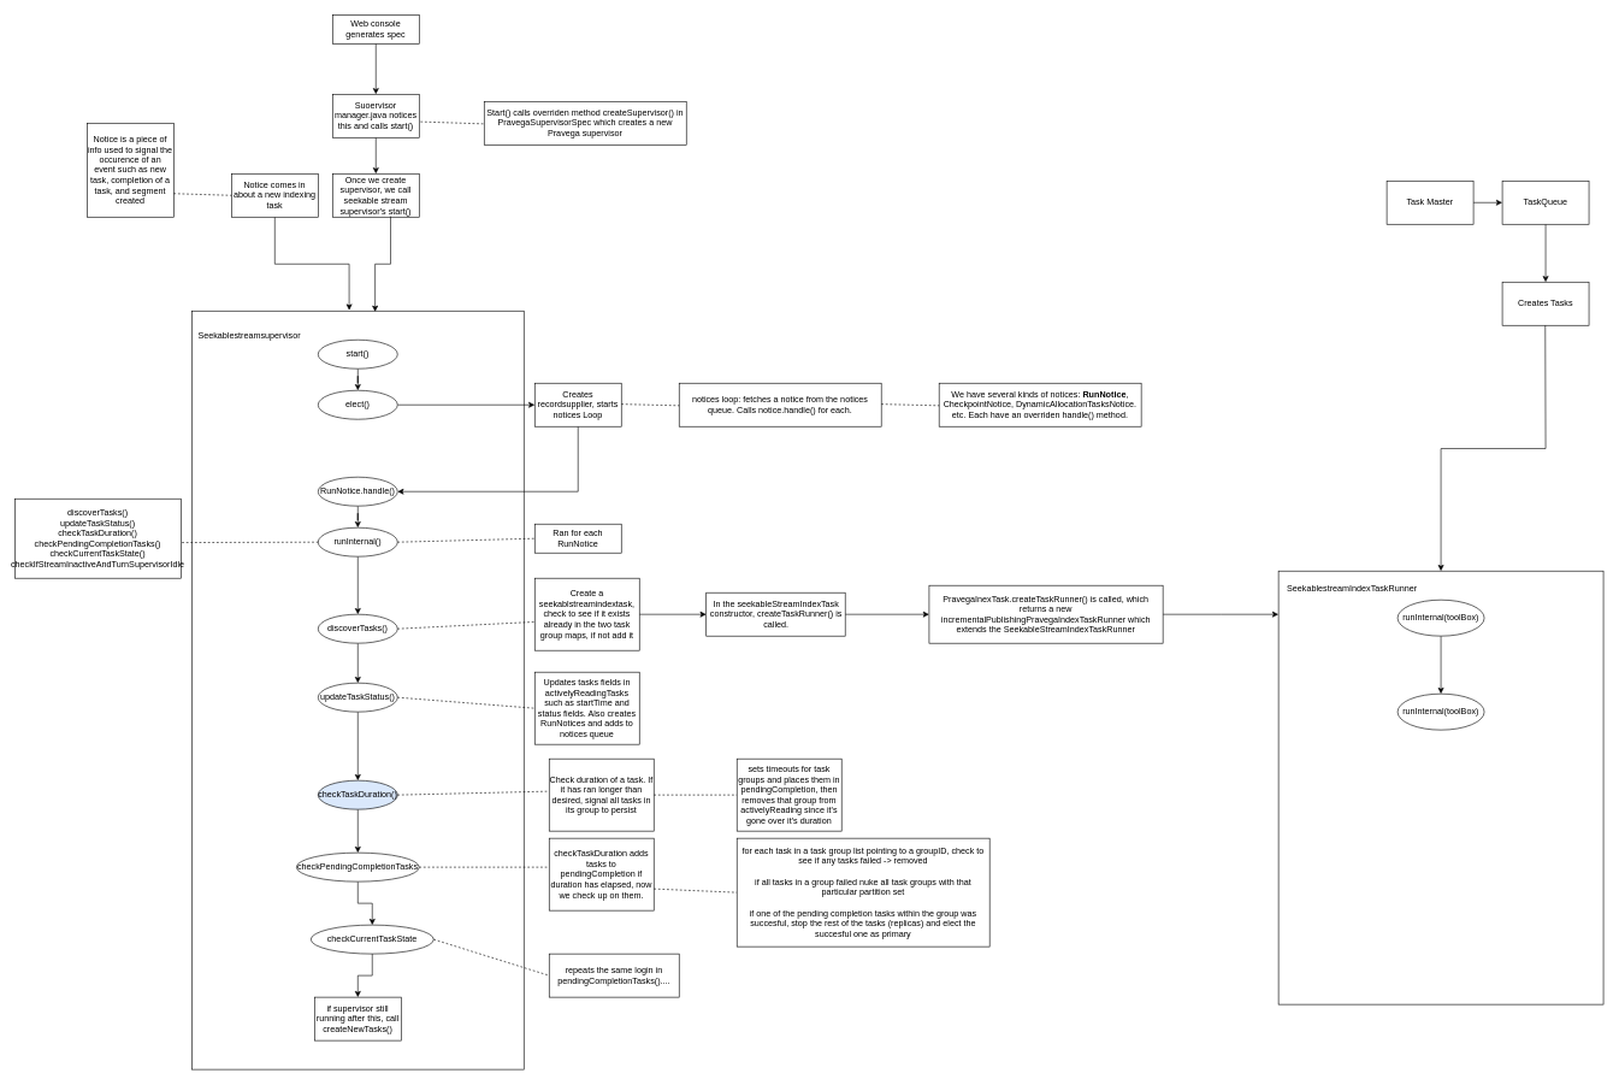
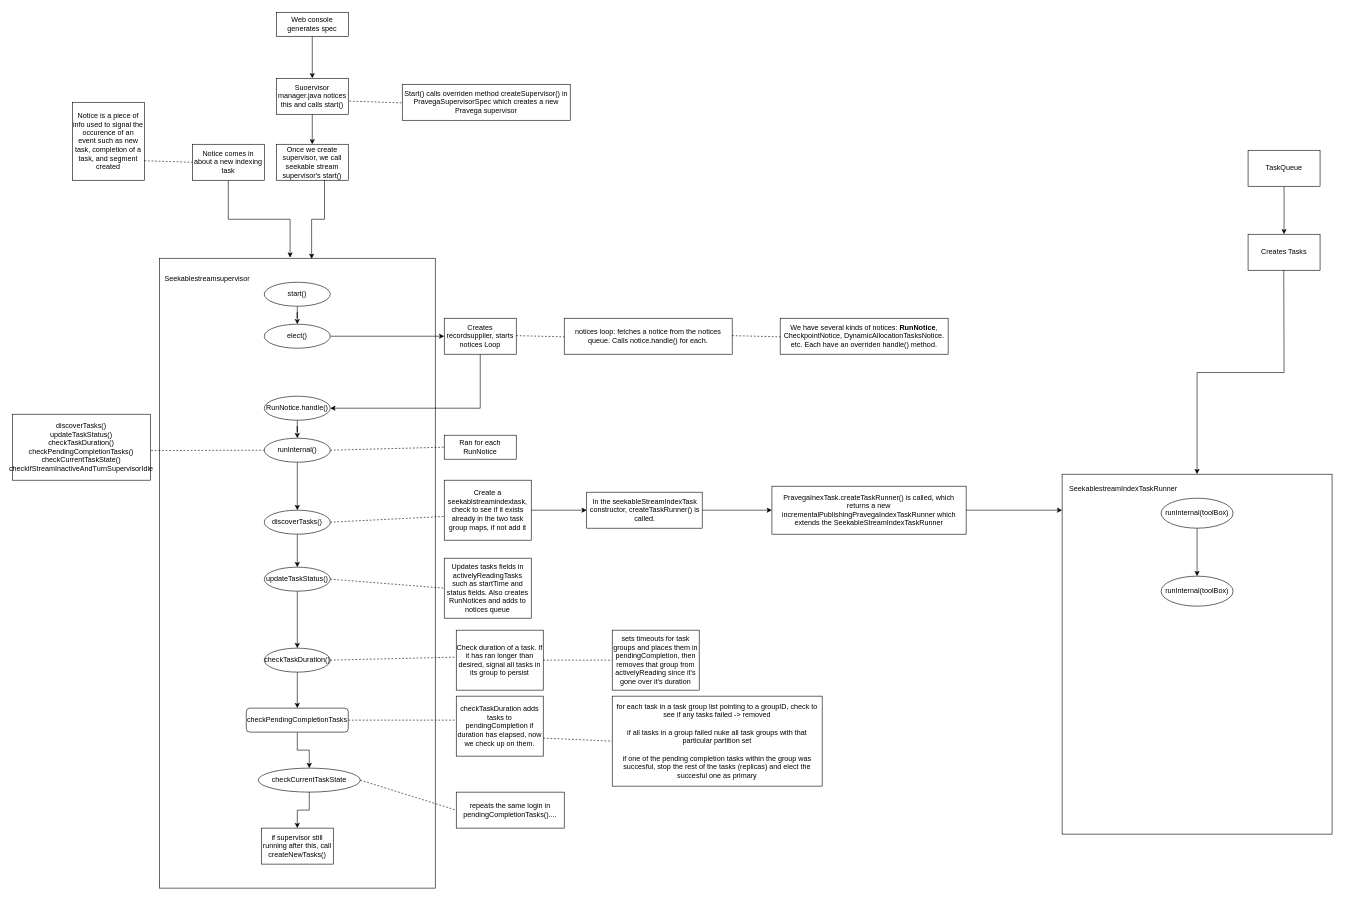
  <mxCell id="0" />
  <mxCell id="1" parent="0" />
  <mxCell id="2" value="" style="rounded=0;whiteSpace=wrap;html=1;" parent="1" vertex="1"><mxGeometry x="265" y="430" width="460" height="1050" as="geometry" /></mxCell>
  <mxCell id="3" value="Seekablestreamsupervisor" style="text;html=1;strokeColor=none;fillColor=none;align=center;verticalAlign=middle;whiteSpace=wrap;rounded=0;" parent="1" vertex="1"><mxGeometry x="270" y="450" width="150" height="30" as="geometry" /></mxCell>
  <mxCell id="4" value="" style="edgeStyle=orthogonalEdgeStyle;rounded=0;orthogonalLoop=1;jettySize=auto;html=1;" parent="1" source="6" target="7" edge="1"><mxGeometry relative="1" as="geometry" /></mxCell>
  <mxCell id="5" value="" style="edgeStyle=orthogonalEdgeStyle;rounded=0;orthogonalLoop=1;jettySize=auto;html=1;" parent="1" source="7" target="9" edge="1"><mxGeometry relative="1" as="geometry" /></mxCell>
  <mxCell id="6" value="start()" style="ellipse;whiteSpace=wrap;html=1;" parent="1" vertex="1"><mxGeometry x="440" y="470" width="110" height="40" as="geometry" /></mxCell>
  <mxCell id="7" value="elect()" style="ellipse;whiteSpace=wrap;html=1;" parent="1" vertex="1"><mxGeometry x="440" y="540" width="110" height="40" as="geometry" /></mxCell>
  <mxCell id="8" value="" style="edgeStyle=orthogonalEdgeStyle;rounded=0;orthogonalLoop=1;jettySize=auto;html=1;entryX=1;entryY=0.5;entryDx=0;entryDy=0;" parent="1" source="9" target="11" edge="1"><mxGeometry relative="1" as="geometry"><mxPoint x="800" y="620" as="targetPoint" /><Array as="points"><mxPoint x="800" y="680" /></Array></mxGeometry></mxCell>
  <mxCell id="9" value="Creates recordsupplier, starts notices Loop" style="whiteSpace=wrap;html=1;" parent="1" vertex="1"><mxGeometry x="740" y="530" width="120" height="60" as="geometry" /></mxCell>
  <mxCell id="10" value="" style="edgeStyle=orthogonalEdgeStyle;rounded=0;orthogonalLoop=1;jettySize=auto;html=1;" parent="1" source="11" target="13" edge="1"><mxGeometry relative="1" as="geometry" /></mxCell>
  <mxCell id="11" value="RunNotice.handle()" style="ellipse;whiteSpace=wrap;html=1;" parent="1" vertex="1"><mxGeometry x="440" y="660" width="110" height="40" as="geometry" /></mxCell>
  <mxCell id="12" value="" style="edgeStyle=orthogonalEdgeStyle;rounded=0;orthogonalLoop=1;jettySize=auto;html=1;" parent="1" source="13" target="34" edge="1"><mxGeometry relative="1" as="geometry" /></mxCell>
  <mxCell id="13" value="runInternal()" style="ellipse;whiteSpace=wrap;html=1;" parent="1" vertex="1"><mxGeometry x="440" y="730" width="110" height="40" as="geometry" /></mxCell>
  <mxCell id="14" value="Ran for each RunNotice" style="whiteSpace=wrap;html=1;" parent="1" vertex="1"><mxGeometry x="740" y="725" width="120" height="40" as="geometry" /></mxCell>
  <mxCell id="15" style="edgeStyle=orthogonalEdgeStyle;rounded=0;orthogonalLoop=1;jettySize=auto;html=1;exitX=0.5;exitY=1;exitDx=0;exitDy=0;entryX=0.474;entryY=-0.001;entryDx=0;entryDy=0;entryPerimeter=0;" parent="1" source="16" target="2" edge="1"><mxGeometry relative="1" as="geometry"><mxPoint x="495.52" y="438.62" as="targetPoint" /></mxGeometry></mxCell>
  <mxCell id="16" value="Notice comes in  about a new indexing task" style="rounded=0;whiteSpace=wrap;html=1;" parent="1" vertex="1"><mxGeometry x="320" y="240" width="120" height="60" as="geometry" /></mxCell>
  <mxCell id="17" value="" style="edgeStyle=orthogonalEdgeStyle;rounded=0;orthogonalLoop=1;jettySize=auto;html=1;" parent="1" source="18" target="20" edge="1"><mxGeometry relative="1" as="geometry" /></mxCell>
  <mxCell id="18" value="Web console generates spec" style="rounded=0;whiteSpace=wrap;html=1;" parent="1" vertex="1"><mxGeometry x="460" y="20" width="120" height="40" as="geometry" /></mxCell>
  <mxCell id="19" value="" style="edgeStyle=orthogonalEdgeStyle;rounded=0;orthogonalLoop=1;jettySize=auto;html=1;" parent="1" source="20" target="22" edge="1"><mxGeometry relative="1" as="geometry" /></mxCell>
  <mxCell id="20" value="Suoervisor manager.java notices this and calls start()" style="whiteSpace=wrap;html=1;rounded=0;" parent="1" vertex="1"><mxGeometry x="460" y="130" width="120" height="60" as="geometry" /></mxCell>
  <mxCell id="21" value="Start() calls overriden method createSupervisor() in PravegaSupervisorSpec which creates a new Pravega supervisor" style="whiteSpace=wrap;html=1;rounded=0;" parent="1" vertex="1"><mxGeometry x="670" y="140" width="280" height="60" as="geometry" /></mxCell>
  <mxCell id="22" value="Once we create supervisor, we call seekable stream supervisor's start()" style="whiteSpace=wrap;html=1;rounded=0;" parent="1" vertex="1"><mxGeometry x="460" y="240" width="120" height="60" as="geometry" /></mxCell>
  <mxCell id="23" value="" style="edgeStyle=orthogonalEdgeStyle;rounded=0;orthogonalLoop=1;jettySize=auto;html=1;entryX=0.552;entryY=0.001;entryDx=0;entryDy=0;entryPerimeter=0;exitX=0.67;exitY=0.984;exitDx=0;exitDy=0;exitPerimeter=0;" parent="1" source="22" target="2" edge="1"><mxGeometry relative="1" as="geometry"><mxPoint x="499.5" y="160" as="sourcePoint" /><mxPoint x="518.98" y="436.78" as="targetPoint" /></mxGeometry></mxCell>
  <mxCell id="24" value="Notice is a piece of info used to signal the occurence of an event such as new task, completion of a task, and segment created" style="whiteSpace=wrap;html=1;rounded=0;" parent="1" vertex="1"><mxGeometry x="120" y="170" width="120" height="130" as="geometry" /></mxCell>
  <mxCell id="25" value="" style="endArrow=none;dashed=1;html=1;rounded=0;exitX=1;exitY=0.75;exitDx=0;exitDy=0;" parent="1" source="24" edge="1"><mxGeometry width="50" height="50" relative="1" as="geometry"><mxPoint x="270" y="320" as="sourcePoint" /><mxPoint x="320" y="270" as="targetPoint" /></mxGeometry></mxCell>
  <mxCell id="26" value="" style="endArrow=none;dashed=1;html=1;rounded=0;exitX=1.015;exitY=0.634;exitDx=0;exitDy=0;exitPerimeter=0;" parent="1" source="20" edge="1"><mxGeometry width="50" height="50" relative="1" as="geometry"><mxPoint x="590" y="169" as="sourcePoint" /><mxPoint x="670" y="171" as="targetPoint" /></mxGeometry></mxCell>
  <mxCell id="27" value="notices loop: fetches a notice from the notices queue. Calls notice.handle() for each." style="whiteSpace=wrap;html=1;rounded=0;" parent="1" vertex="1"><mxGeometry x="940" y="530" width="280" height="60" as="geometry" /></mxCell>
  <mxCell id="28" value="" style="endArrow=none;dashed=1;html=1;rounded=0;exitX=1;exitY=0.75;exitDx=0;exitDy=0;" parent="1" edge="1"><mxGeometry width="50" height="50" relative="1" as="geometry"><mxPoint x="860" y="559" as="sourcePoint" /><mxPoint x="940" y="561" as="targetPoint" /></mxGeometry></mxCell>
  <mxCell id="29" value="We have several kinds of notices: &lt;b&gt;RunNotice&lt;/b&gt;, CheckpointNotice, DynamicAllocationTasksNotice. etc. Each have an overriden handle() method." style="whiteSpace=wrap;html=1;rounded=0;" parent="1" vertex="1"><mxGeometry x="1300" y="530" width="280" height="60" as="geometry" /></mxCell>
  <mxCell id="30" value="" style="endArrow=none;dashed=1;html=1;rounded=0;exitX=1;exitY=0.75;exitDx=0;exitDy=0;" parent="1" edge="1"><mxGeometry width="50" height="50" relative="1" as="geometry"><mxPoint x="1220" y="559" as="sourcePoint" /><mxPoint x="1300" y="561" as="targetPoint" /></mxGeometry></mxCell>
  <mxCell id="31" value="" style="endArrow=none;dashed=1;html=1;rounded=0;exitX=1;exitY=0.5;exitDx=0;exitDy=0;entryX=0;entryY=0.5;entryDx=0;entryDy=0;" parent="1" source="13" target="14" edge="1"><mxGeometry width="50" height="50" relative="1" as="geometry"><mxPoint x="610" y="820" as="sourcePoint" /><mxPoint x="660" y="770" as="targetPoint" /></mxGeometry></mxCell>
  <mxCell id="32" value="&lt;div&gt;discoverTasks()&lt;/div&gt;&lt;div&gt;updateTaskStatus()&lt;/div&gt;&lt;div&gt;checkTaskDuration()&lt;/div&gt;&lt;div&gt;checkPendingCompletionTasks()&lt;/div&gt;&lt;div&gt;checkCurrentTaskState()&lt;/div&gt;&lt;div&gt;checkIfStreamInactiveAndTurnSupervisorIdle&lt;br&gt;&lt;/div&gt;" style="whiteSpace=wrap;html=1;" parent="1" vertex="1"><mxGeometry x="20" y="690" width="230" height="110" as="geometry" /></mxCell>
  <mxCell id="33" value="" style="edgeStyle=orthogonalEdgeStyle;rounded=0;orthogonalLoop=1;jettySize=auto;html=1;" parent="1" source="34" target="40" edge="1"><mxGeometry relative="1" as="geometry" /></mxCell>
  <mxCell id="34" value="discoverTasks()" style="ellipse;whiteSpace=wrap;html=1;" parent="1" vertex="1"><mxGeometry x="440" y="850" width="110" height="40" as="geometry" /></mxCell>
  <mxCell id="35" value="" style="edgeStyle=orthogonalEdgeStyle;rounded=0;orthogonalLoop=1;jettySize=auto;html=1;" parent="1" source="36" target="61" edge="1"><mxGeometry relative="1" as="geometry" /></mxCell>
  <mxCell id="36" value="Create a seekablstreamindextask, check to see if it exists already in the two task group maps, if not add it" style="whiteSpace=wrap;html=1;" parent="1" vertex="1"><mxGeometry x="740" y="800" width="145" height="100" as="geometry" /></mxCell>
  <mxCell id="37" value="" style="endArrow=none;dashed=1;html=1;rounded=0;exitX=1;exitY=0.5;exitDx=0;exitDy=0;entryX=0.006;entryY=0.604;entryDx=0;entryDy=0;entryPerimeter=0;" parent="1" source="34" target="36" edge="1"><mxGeometry width="50" height="50" relative="1" as="geometry"><mxPoint x="590" y="888" as="sourcePoint" /><mxPoint x="670" y="890" as="targetPoint" /></mxGeometry></mxCell>
  <mxCell id="38" value="" style="endArrow=none;dashed=1;html=1;rounded=0;exitX=1.006;exitY=0.551;exitDx=0;exitDy=0;entryX=0;entryY=0.5;entryDx=0;entryDy=0;exitPerimeter=0;" parent="1" source="32" target="13" edge="1"><mxGeometry width="50" height="50" relative="1" as="geometry"><mxPoint x="220" y="749.66" as="sourcePoint" /><mxPoint x="410" y="749.66" as="targetPoint" /></mxGeometry></mxCell>
  <mxCell id="39" value="" style="edgeStyle=orthogonalEdgeStyle;rounded=0;orthogonalLoop=1;jettySize=auto;html=1;" parent="1" source="40" target="44" edge="1"><mxGeometry relative="1" as="geometry" /></mxCell>
  <mxCell id="40" value="updateTaskStatus()" style="ellipse;whiteSpace=wrap;html=1;" parent="1" vertex="1"><mxGeometry x="440" y="945" width="110" height="40" as="geometry" /></mxCell>
  <mxCell id="41" value="" style="endArrow=none;dashed=1;html=1;rounded=0;exitX=1;exitY=0.5;exitDx=0;exitDy=0;entryX=0;entryY=0.5;entryDx=0;entryDy=0;" parent="1" source="40" target="42" edge="1"><mxGeometry width="50" height="50" relative="1" as="geometry"><mxPoint x="614" y="1040" as="sourcePoint" /><mxPoint x="740" y="1000" as="targetPoint" /></mxGeometry></mxCell>
  <mxCell id="42" value="Updates tasks fields in activelyReadingTasks such as startTime and status fields. Also creates RunNotices and adds to notices queue" style="whiteSpace=wrap;html=1;" parent="1" vertex="1"><mxGeometry x="740" y="930" width="145" height="100" as="geometry" /></mxCell>
  <mxCell id="43" value="" style="edgeStyle=orthogonalEdgeStyle;rounded=0;orthogonalLoop=1;jettySize=auto;html=1;" parent="1" source="44" target="46" edge="1"><mxGeometry relative="1" as="geometry" /></mxCell>
- <mxCell id="44" value="checkTaskDuration()" style="ellipse;whiteSpace=wrap;html=1;fillColor=#dae8fc;" parent="1" vertex="1"><mxGeometry x="440" y="1080" width="110" height="40" as="geometry" /></mxCell>
+ <mxCell id="44" value="checkTaskDuration()" style="ellipse;whiteSpace=wrap;html=1;" parent="1" vertex="1"><mxGeometry x="440" y="1080" width="110" height="40" as="geometry" /></mxCell>
  <mxCell id="45" value="" style="edgeStyle=orthogonalEdgeStyle;rounded=0;orthogonalLoop=1;jettySize=auto;html=1;" parent="1" source="46" target="48" edge="1"><mxGeometry relative="1" as="geometry" /></mxCell>
- <mxCell id="46" value="checkPendingCompletionTasks" style="ellipse;whiteSpace=wrap;html=1;" parent="1" vertex="1"><mxGeometry x="410" y="1180" width="170" height="40" as="geometry" /></mxCell>
+ <mxCell id="46" value="checkPendingCompletionTasks" style="whiteSpace=wrap;html=1;rounded=1;" parent="1" vertex="1"><mxGeometry x="410" y="1180" width="170" height="40" as="geometry" /></mxCell>
  <mxCell id="47" value="" style="edgeStyle=orthogonalEdgeStyle;rounded=0;orthogonalLoop=1;jettySize=auto;html=1;" parent="1" source="48" target="59" edge="1"><mxGeometry relative="1" as="geometry" /></mxCell>
  <mxCell id="48" value="checkCurrentTaskState" style="ellipse;whiteSpace=wrap;html=1;" parent="1" vertex="1"><mxGeometry x="430" y="1280" width="170" height="40" as="geometry" /></mxCell>
  <mxCell id="49" value="" style="endArrow=none;dashed=1;html=1;rounded=0;exitX=1;exitY=0.5;exitDx=0;exitDy=0;entryX=-0.012;entryY=0.45;entryDx=0;entryDy=0;entryPerimeter=0;" parent="1" source="44" target="50" edge="1"><mxGeometry width="50" height="50" relative="1" as="geometry"><mxPoint x="590" y="1130" as="sourcePoint" /><mxPoint x="760" y="1120" as="targetPoint" /></mxGeometry></mxCell>
  <mxCell id="50" value="Check duration of a task. If it has ran longer than desired, signal all tasks in its group to persist" style="whiteSpace=wrap;html=1;" parent="1" vertex="1"><mxGeometry x="760" y="1050" width="145" height="100" as="geometry" /></mxCell>
  <mxCell id="51" value="" style="endArrow=none;dashed=1;html=1;rounded=0;exitX=1;exitY=0.5;exitDx=0;exitDy=0;entryX=0;entryY=0.5;entryDx=0;entryDy=0;" parent="1" source="50" target="52" edge="1"><mxGeometry width="50" height="50" relative="1" as="geometry"><mxPoint x="950" y="1120" as="sourcePoint" /><mxPoint x="1010" y="1120" as="targetPoint" /></mxGeometry></mxCell>
  <mxCell id="52" value="sets timeouts for task groups and places them in pendingCompletion, then removes that group from activelyReading since it's gone over it's duration" style="whiteSpace=wrap;html=1;" parent="1" vertex="1"><mxGeometry x="1020" y="1050" width="145" height="100" as="geometry" /></mxCell>
  <mxCell id="53" value="" style="endArrow=none;dashed=1;html=1;rounded=0;exitX=1;exitY=0.5;exitDx=0;exitDy=0;entryX=0;entryY=0.4;entryDx=0;entryDy=0;entryPerimeter=0;" parent="1" source="46" target="54" edge="1"><mxGeometry width="50" height="50" relative="1" as="geometry"><mxPoint x="620" y="1230" as="sourcePoint" /><mxPoint x="750" y="1230" as="targetPoint" /></mxGeometry></mxCell>
  <mxCell id="54" value="checkTaskDuration adds tasks to pendingCompletion if duration has elapsed, now we check up on them." style="whiteSpace=wrap;html=1;" parent="1" vertex="1"><mxGeometry x="760" y="1160" width="145" height="100" as="geometry" /></mxCell>
  <mxCell id="55" value="" style="endArrow=none;dashed=1;html=1;rounded=0;exitX=1;exitY=0.5;exitDx=0;exitDy=0;entryX=0;entryY=0.5;entryDx=0;entryDy=0;" parent="1" target="56" edge="1"><mxGeometry width="50" height="50" relative="1" as="geometry"><mxPoint x="905" y="1230" as="sourcePoint" /><mxPoint x="1010" y="1230" as="targetPoint" /></mxGeometry></mxCell>
  <mxCell id="56" value="&lt;div&gt;for each task in a task group list pointing to a groupID, check to see if any tasks failed -&amp;gt; removed&lt;/div&gt;&lt;div&gt;&lt;br&gt;&lt;/div&gt;&lt;div&gt;if all tasks in a group failed nuke all task groups with that particular partition set&lt;br&gt;&lt;/div&gt;&lt;br&gt;if one of the pending completion tasks within the group was succesful, stop the rest of the tasks (replicas) and elect the succesful one as primary" style="whiteSpace=wrap;html=1;" parent="1" vertex="1"><mxGeometry x="1020" y="1160" width="350" height="150" as="geometry" /></mxCell>
  <mxCell id="57" value="" style="endArrow=none;dashed=1;html=1;rounded=0;exitX=1;exitY=0.5;exitDx=0;exitDy=0;entryX=0;entryY=0.5;entryDx=0;entryDy=0;" parent="1" source="48" target="58" edge="1"><mxGeometry width="50" height="50" relative="1" as="geometry"><mxPoint x="630" y="1309.43" as="sourcePoint" /><mxPoint x="760" y="1350" as="targetPoint" /></mxGeometry></mxCell>
  <mxCell id="58" value="repeats the same login in pendingCompletionTasks()...." style="whiteSpace=wrap;html=1;" parent="1" vertex="1"><mxGeometry x="760" y="1320" width="180" height="60" as="geometry" /></mxCell>
  <mxCell id="59" value="if supervisor still running after this, call createNewTasks()" style="whiteSpace=wrap;html=1;" parent="1" vertex="1"><mxGeometry x="435" y="1380" width="120" height="60" as="geometry" /></mxCell>
  <mxCell id="60" value="" style="edgeStyle=orthogonalEdgeStyle;rounded=0;orthogonalLoop=1;jettySize=auto;html=1;" parent="1" source="61" target="63" edge="1"><mxGeometry relative="1" as="geometry" /></mxCell>
  <mxCell id="61" value="In the seekableStreamIndexTask constructor, createTaskRunner() is called. " style="whiteSpace=wrap;html=1;" parent="1" vertex="1"><mxGeometry x="977.5" y="820" width="192.5" height="60" as="geometry" /></mxCell>
  <mxCell id="62" value="" style="edgeStyle=orthogonalEdgeStyle;rounded=0;orthogonalLoop=1;jettySize=auto;html=1;" parent="1" source="63" edge="1"><mxGeometry relative="1" as="geometry"><mxPoint x="1770" y="850" as="targetPoint" /></mxGeometry></mxCell>
  <mxCell id="63" value="PravegaInexTask.createTaskRunner() is called, which returns a new incrementalPublishingPravegaIndexTaskRunner which extends the SeekableStreamIndexTaskRunner" style="whiteSpace=wrap;html=1;" parent="1" vertex="1"><mxGeometry x="1286.25" y="810" width="323.75" height="80" as="geometry" /></mxCell>
  <mxCell id="64" value="" style="whiteSpace=wrap;html=1;" parent="1" vertex="1"><mxGeometry x="1770" y="790" width="450" height="600" as="geometry" /></mxCell>
  <mxCell id="65" value="SeekablestreamIndexTaskRunner" style="text;whiteSpace=wrap;html=1;" parent="1" vertex="1"><mxGeometry x="1780" y="800" width="180" height="40" as="geometry" /></mxCell>
  <mxCell id="66" value="" style="edgeStyle=orthogonalEdgeStyle;rounded=0;orthogonalLoop=1;jettySize=auto;html=1;" parent="1" source="67" target="68" edge="1"><mxGeometry relative="1" as="geometry" /></mxCell>
  <mxCell id="67" value="runInternal(toolBox)" style="ellipse;whiteSpace=wrap;html=1;" parent="1" vertex="1"><mxGeometry x="1935" y="830" width="120" height="50" as="geometry" /></mxCell>
  <mxCell id="68" value="runInternal(toolBox)" style="ellipse;whiteSpace=wrap;html=1;" parent="1" vertex="1"><mxGeometry x="1935" y="960" width="120" height="50" as="geometry" /></mxCell>
- <mxCell id="69" value="" style="edgeStyle=orthogonalEdgeStyle;rounded=0;orthogonalLoop=1;jettySize=auto;html=1;" edge="1" parent="1" source="70" target="72"><mxGeometry relative="1" as="geometry" /></mxCell>
- <mxCell id="70" value="Task Master" style="rounded=0;whiteSpace=wrap;html=1;" vertex="1" parent="1"><mxGeometry x="1920" y="250" width="120" height="60" as="geometry" /></mxCell>
  <mxCell id="71" value="" style="edgeStyle=orthogonalEdgeStyle;rounded=0;orthogonalLoop=1;jettySize=auto;html=1;" edge="1" parent="1" source="72" target="73"><mxGeometry relative="1" as="geometry" /></mxCell>
  <mxCell id="72" value="TaskQueue" style="rounded=0;whiteSpace=wrap;html=1;" vertex="1" parent="1"><mxGeometry x="2080" y="250" width="120" height="60" as="geometry" /></mxCell>
  <mxCell id="73" value="Creates Tasks" style="rounded=0;whiteSpace=wrap;html=1;" vertex="1" parent="1"><mxGeometry x="2080" y="390" width="120" height="60" as="geometry" /></mxCell>
  <mxCell id="74" value="" style="edgeStyle=orthogonalEdgeStyle;rounded=0;orthogonalLoop=1;jettySize=auto;html=1;entryX=0.5;entryY=0;entryDx=0;entryDy=0;" edge="1" parent="1" target="64"><mxGeometry relative="1" as="geometry"><mxPoint x="2139.5" y="450" as="sourcePoint" /><mxPoint x="2139.5" y="530" as="targetPoint" /></mxGeometry></mxCell>
